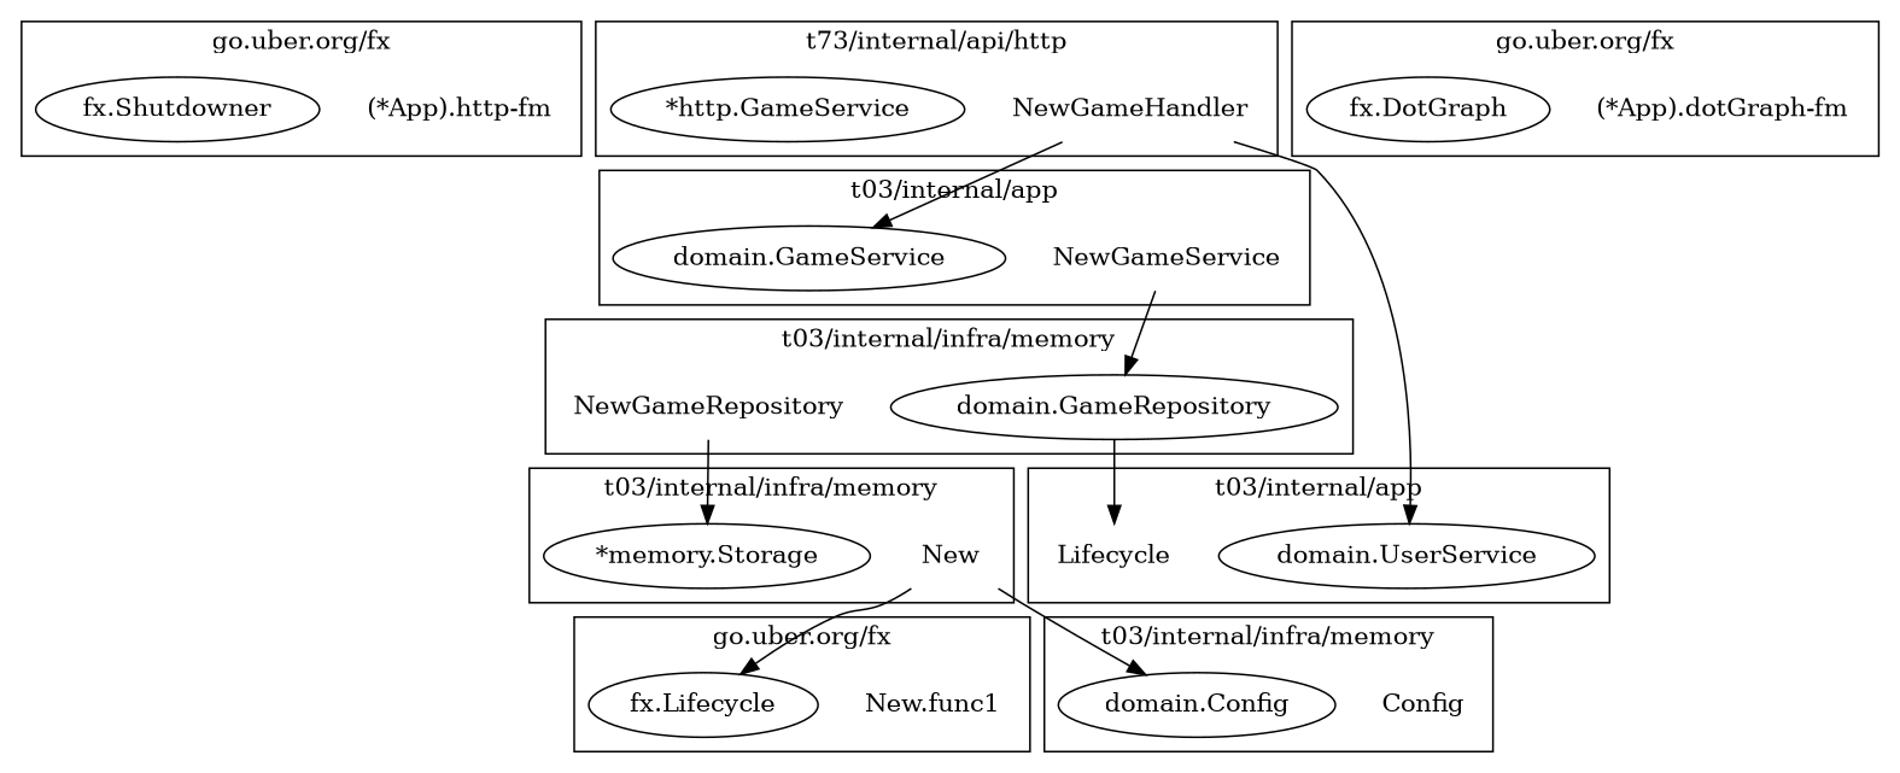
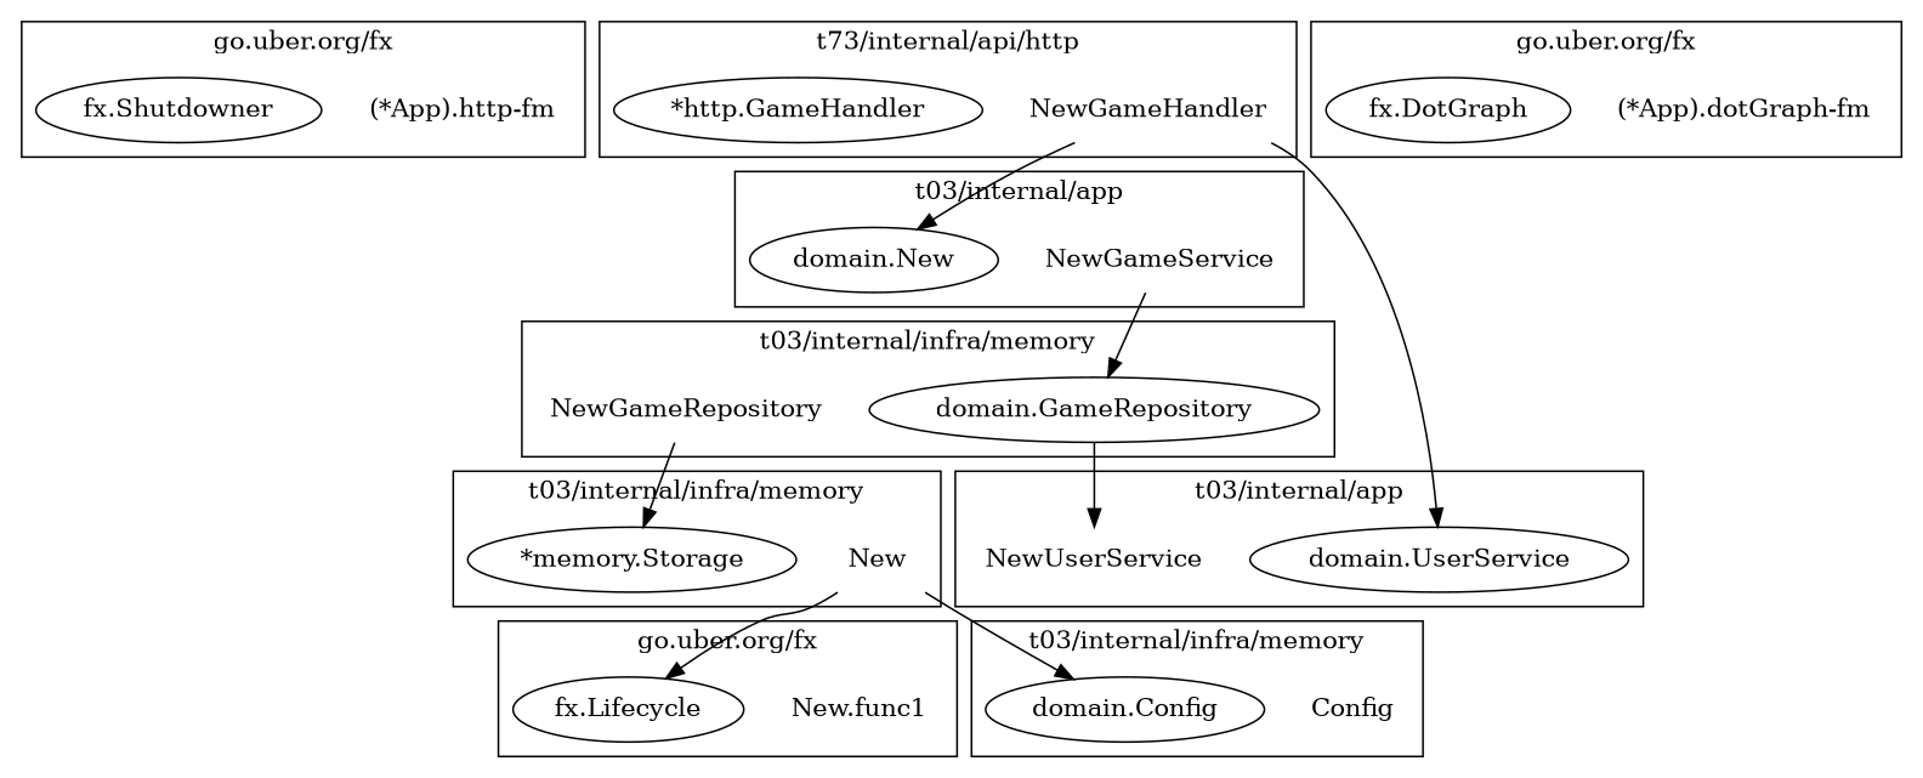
  digraph {
    compound=true
    rankdir=TB
    n1 [label="(*App).http-fm" shape=plaintext]
    n2 [label="fx.Shutdowner"]
    n3 [label="New.func1" shape=plaintext]
    n4 [label="fx.Lifecycle"]
    n5 [label="(*App).dotGraph-fm" shape=plaintext]
    n6 [label="fx.DotGraph"]
    n7 [label=Config shape=plaintext]
    n8 [label="domain.Config"]
    n9 [label=New shape=plaintext]
    n10 [label="*memory.Storage"]
    n11 [label=NewGameRepository shape=plaintext]
    n12 [label="domain.GameRepository"]
    n13 [label=NewGameService shape=plaintext]
-   n14 [label="domain.GameService"]
-   n15 [label=Lifecycle shape=plaintext]
+   n14 [label="domain.New"]
+   n15 [label=NewUserService shape=plaintext]
    n16 [label="domain.UserService"]
    n17 [label=NewGameHandler shape=plaintext]
-   n18 [label="*http.GameService"]
+   n18 [label="*http.GameHandler"]
    subgraph cluster_1 {
      label="go.uber.org/fx"
      n1
      n2
    }
    subgraph cluster_2 {
      label="go.uber.org/fx"
      n3
      n4
    }
    subgraph cluster_3 {
      label="go.uber.org/fx"
      n5
      n6
    }
    subgraph cluster_4 {
      label="t03/internal/infra/memory"
      n7
      n8
    }
    subgraph cluster_5 {
      label="t03/internal/infra/memory"
      n9
      n10
    }
    subgraph cluster_6 {
      label="t03/internal/infra/memory"
      n11
      n12
    }
    subgraph cluster_7 {
      label="t03/internal/app"
      n13
      n14
    }
    subgraph cluster_8 {
      label="t03/internal/app"
      n15
      n16
    }
    subgraph cluster_9 {
      label="t73/internal/api/http"
      n17
      n18
    }
    n9 -> n4
    n9 -> n8
    n11 -> n10
    n12 -> n15
    n13 -> n12
    n17 -> n14
    n17 -> n16
  }
